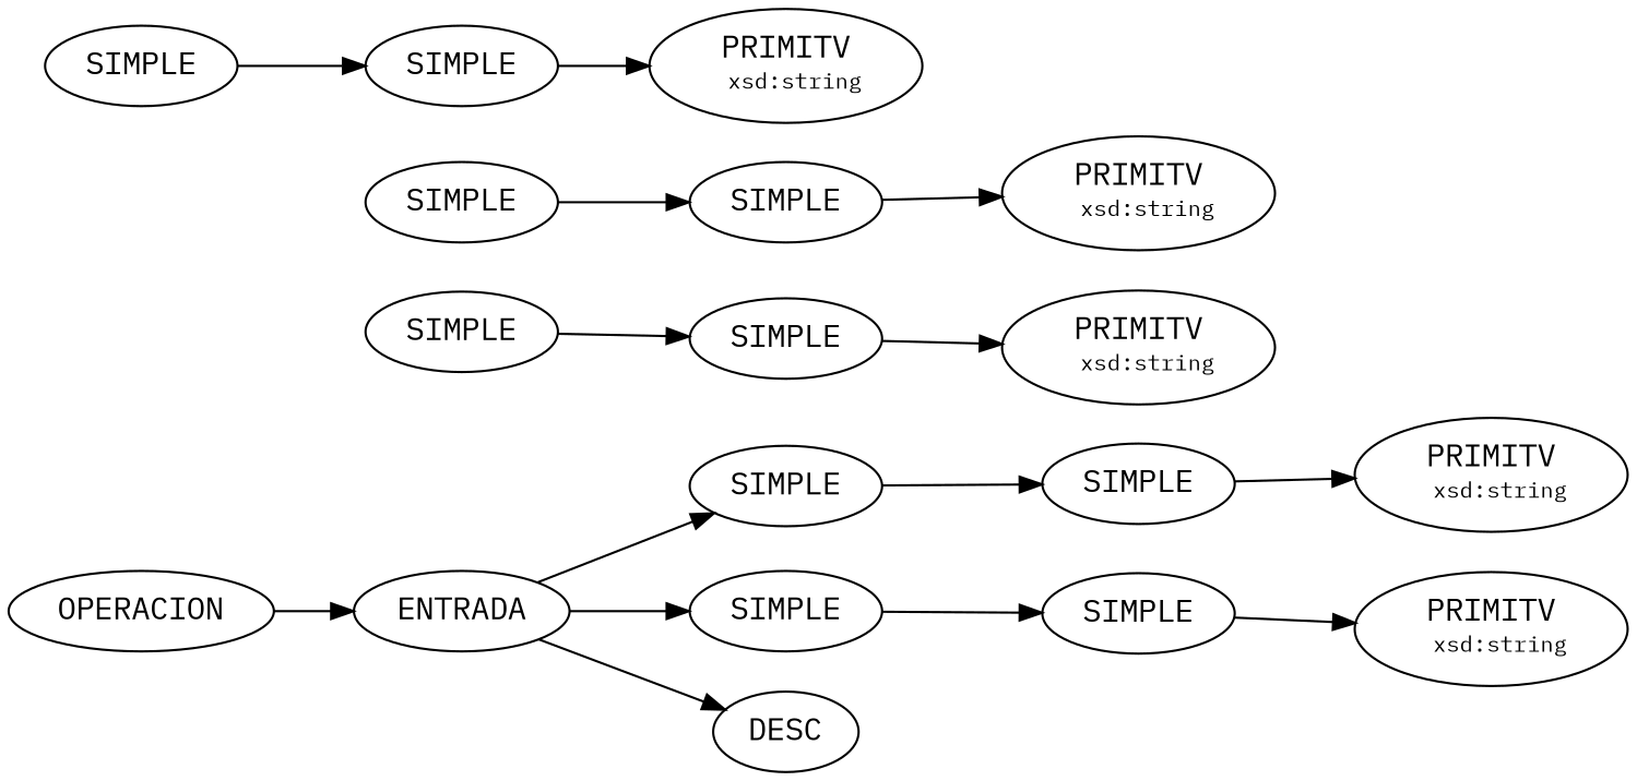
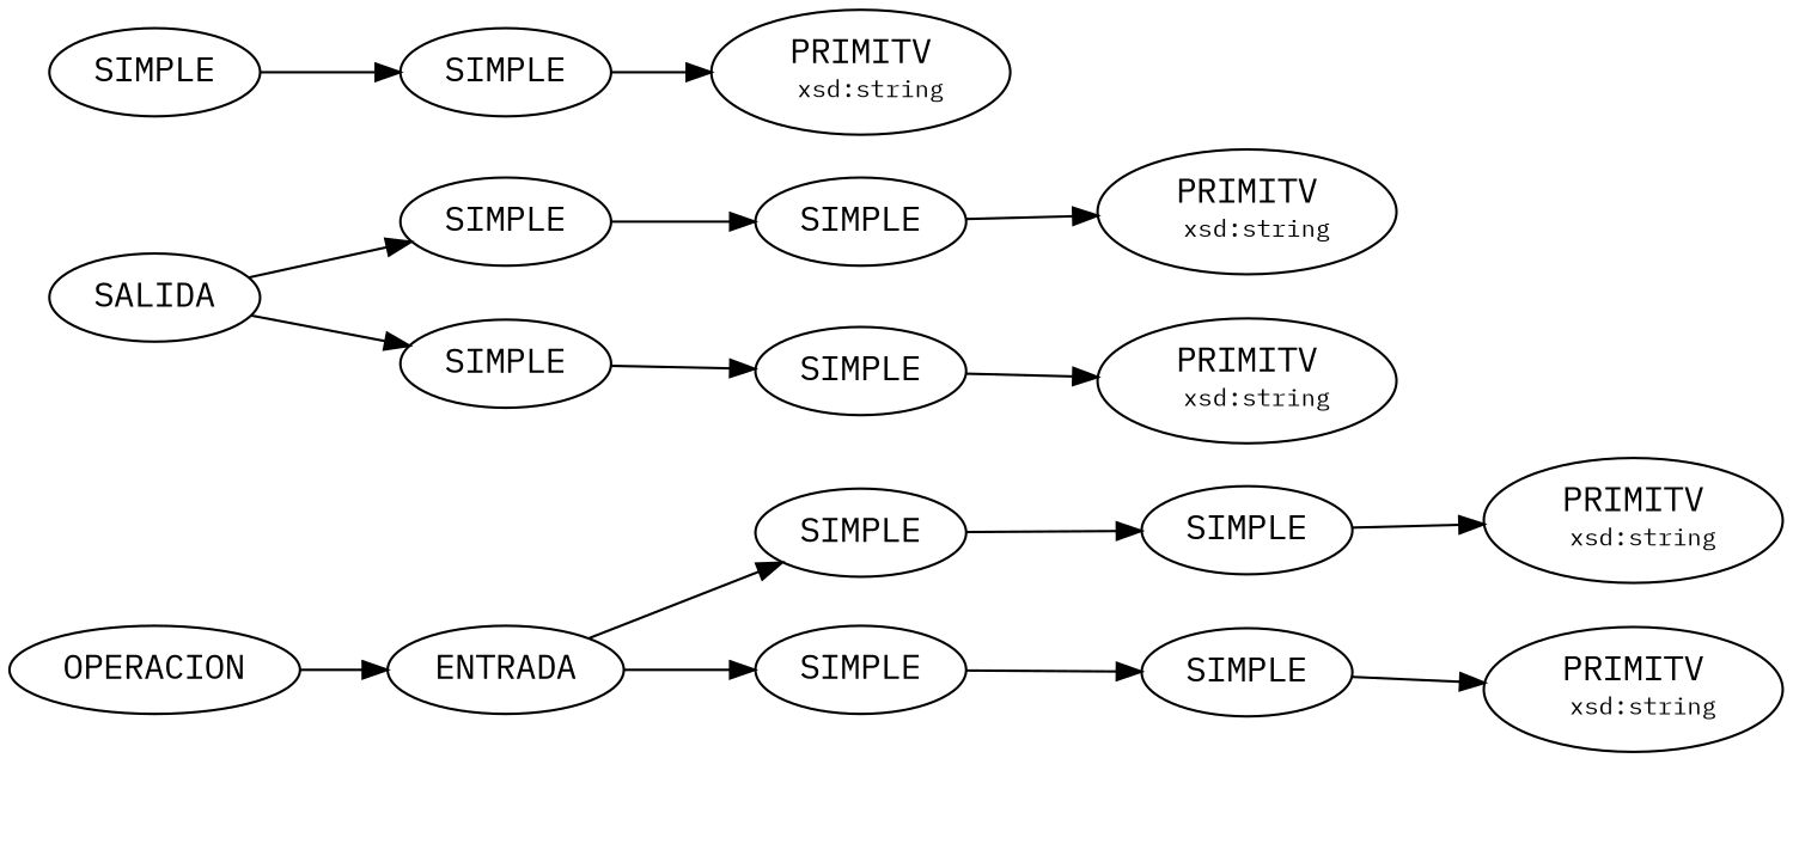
  digraph {
    fontname="IBM Plex Mono"
    rankdir=LR
    node [fontname="IBM Plex Mono"]
    edge [fontname="IBM Plex Mono"]
    n1 [label=OPERACION]
    n2 [label=ENTRADA]
    n3 [label=SIMPLE]
    n4 [label=SIMPLE]
-   n5 [label=<DESC>]
+   n6 [label=SALIDA]
    n7 [label=SIMPLE]
    n8 [label=SIMPLE]
    n9 [label=SIMPLE]
    n10 [label=SIMPLE]
    n11 [label=SIMPLE]
    n12 [label=SIMPLE]
    n13 [label=<PRIMITV<BR/> <FONT POINT-SIZE="10">xsd:string</FONT>>]
    n14 [label=<PRIMITV<BR/> <FONT POINT-SIZE="10">xsd:string</FONT>>]
    n15 [label=<PRIMITV<BR/> <FONT POINT-SIZE="10">xsd:string</FONT>>]
    n16 [label=SIMPLE]
    n17 [label=SIMPLE]
    n18 [label=<PRIMITV<BR/> <FONT POINT-SIZE="10">xsd:string</FONT>>]
    n19 [label=<PRIMITV<BR/> <FONT POINT-SIZE="10">xsd:string</FONT>>]
    n1 -> n2
    n2 -> n3
    n2 -> n4
-   n2 -> n5
    n3 -> n9
    n4 -> n10
+   n6 -> n7
+   n6 -> n8
    n7 -> n16
    n8 -> n17
    n9 -> n14
    n10 -> n15
    n11 -> n12
    n12 -> n13
    n16 -> n18
    n17 -> n19
  }
